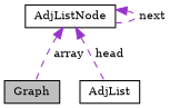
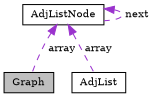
  digraph {
    fontname="DejaVu Serif"
    node [color=black fillcolor=white fontname="DejaVu Serif" fontsize=10 shape=record style=filled]
    edge [color=darkorchid3 dir=back fontname="DejaVu Serif" fontsize=10 labelfontname=Helvetica labelfontsize=10 style=dashed]
    n1 [fillcolor=grey75 fontcolor=black height=0.2 label="Graph" width=0.4]
    n2 [height=0.2 label=AdjList width=0.4]
    n3 [height=0.2 label=AdjListNode width=0.4]
    n3 -> n1 [label=" array"]
-   n3 -> n2 [label=" head"]
+   n3 -> n2 [label=" array"]
    n3 -> n3 [label=" next"]
  }
